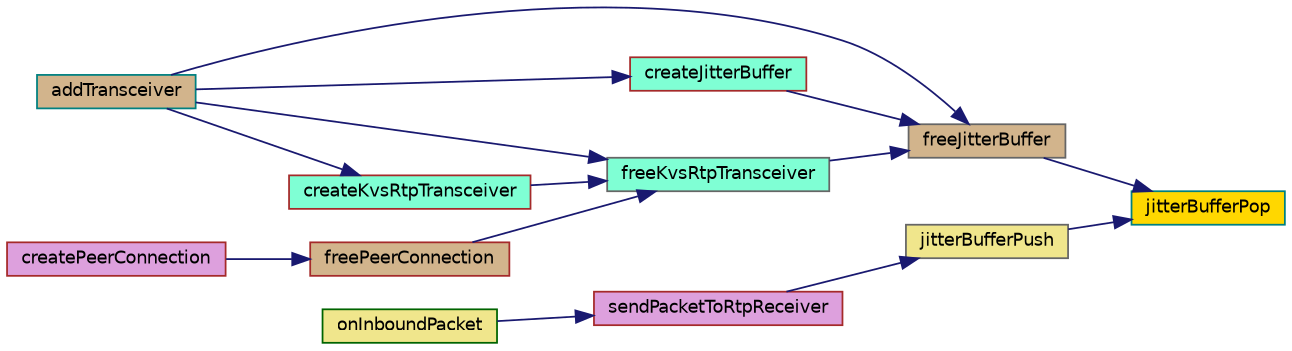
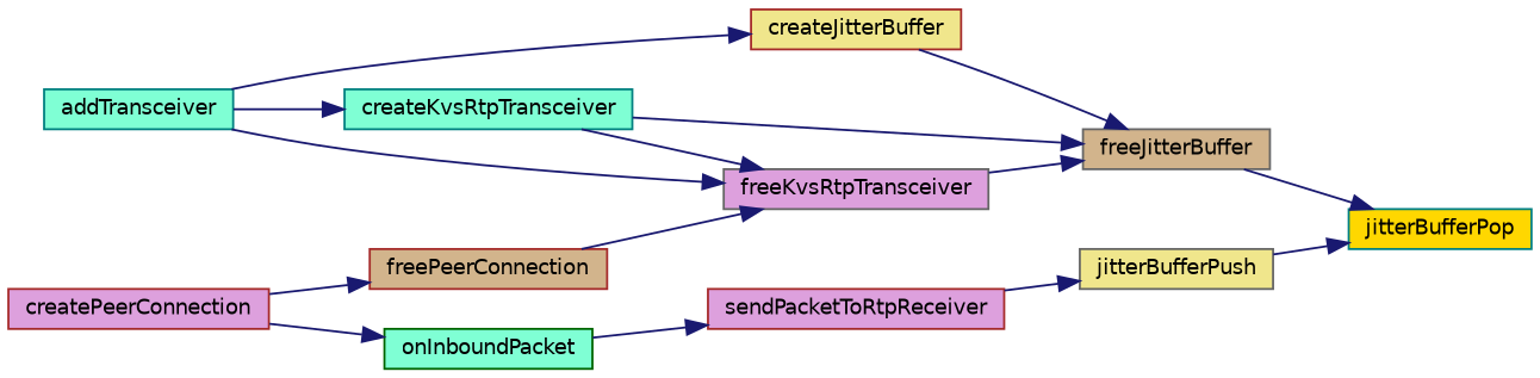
  digraph {
    rankdir=RL
    node [color=brown fillcolor=tan fontname=Helvetica fontsize=10 shape=record style=filled]
    edge [color=midnightblue dir=back fontname=Helvetica fontsize=10 labelfontname=Helvetica labelfontsize=10 style=solid]
    n1 [color=teal fillcolor=gold fontcolor=black height=0.2 label=jitterBufferPop width=0.4]
    n2 [color=gray40 height=0.2 label=freeJitterBuffer width=0.4]
    n3 [color=gray40 fillcolor=khaki height=0.2 label=jitterBufferPush width=0.4]
-   n4 [color=teal height=0.2 label=addTransceiver width=0.4]
-   n5 [fillcolor=aquamarine height=0.2 label=createJitterBuffer width=0.4]
-   n6 [color=gray40 fillcolor=aquamarine height=0.2 label=freeKvsRtpTransceiver width=0.4]
+   n4 [color=teal fillcolor=aquamarine height=0.2 label=addTransceiver width=0.4]
+   n5 [fillcolor=khaki height=0.2 label=createJitterBuffer width=0.4]
+   n6 [color=gray40 fillcolor=plum height=0.2 label=freeKvsRtpTransceiver width=0.4]
    n7 [fillcolor=plum height=0.2 label=sendPacketToRtpReceiver width=0.4]
-   n8 [fillcolor=aquamarine height=0.2 label=createKvsRtpTransceiver width=0.4]
+   n8 [color=teal fillcolor=aquamarine height=0.2 label=createKvsRtpTransceiver width=0.4]
    n9 [height=0.2 label=freePeerConnection width=0.4]
    n10 [fillcolor=plum height=0.2 label=createPeerConnection width=0.4]
-   n11 [color=darkgreen fillcolor=khaki height=0.2 label=onInboundPacket width=0.4]
+   n11 [color=darkgreen fillcolor=aquamarine height=0.2 label=onInboundPacket width=0.4]
    n1 -> n2
    n1 -> n3
-   n2 -> n4
+   n2 -> n8
    n2 -> n5
    n2 -> n6
    n3 -> n7
    n5 -> n4
    n6 -> n4
    n6 -> n8
    n6 -> n9
    n7 -> n11
    n8 -> n4
    n9 -> n10
+   n11 -> n10
  }
